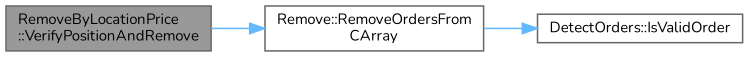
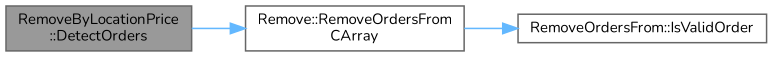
  digraph {
    fontname=Nunito
    rankdir=LR
    node [color=grey40 fillcolor=white fontname=Nunito fontsize=10 shape=box style=filled]
    edge [color=steelblue1 fontname=Nunito fontsize=10 labelfontname=Helvetica labelfontsize=10 style=solid]
-   n1 [color=gray40 fillcolor=grey60 fontcolor=black height=0.2 label="RemoveByLocationPrice\l::VerifyPositionAndRemove" width=0.4]
+   n1 [color=gray40 fillcolor=grey60 fontcolor=black height=0.2 label="RemoveByLocationPrice\l::DetectOrders" width=0.4]
    n2 [height=0.2 label="Remove::RemoveOrdersFrom\lCArray" width=0.4]
-   n3 [height=0.2 label="DetectOrders::IsValidOrder" width=0.4]
+   n3 [height=0.2 label="RemoveOrdersFrom::IsValidOrder" width=0.4]
    n1 -> n2
    n2 -> n3
  }
